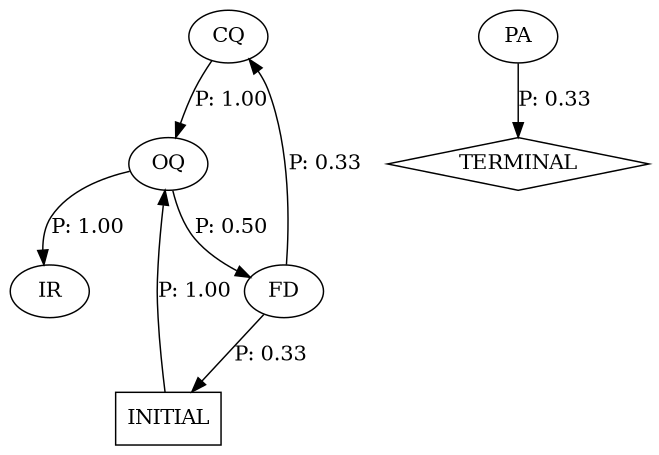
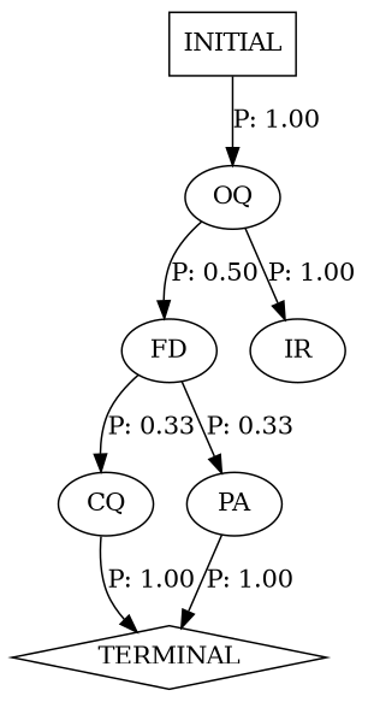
  digraph {
    n1 [label=CQ]
    n2 [label=TERMINAL shape=diamond]
    n3 [label=FD]
    n4 [label=PA]
    n5 [label=IR]
    n6 [label=OQ]
    n7 [label=INITIAL shape=box]
-   n1 -> n6 [label="P: 1.00"]
+   n1 -> n2 [label="P: 1.00"]
    n3 -> n1 [label="P: 0.33"]
-   n3 -> n7 [label="P: 0.33"]
-   n4 -> n2 [label="P: 0.33"]
+   n3 -> n4 [label="P: 0.33"]
+   n4 -> n2 [label="P: 1.00"]
    n6 -> n3 [label="P: 0.50"]
    n6 -> n5 [label="P: 1.00"]
    n7 -> n6 [label="P: 1.00"]
  }
